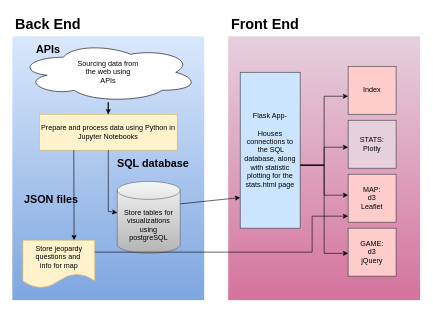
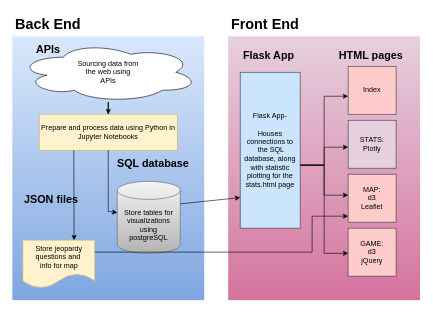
  <mxCell id="0" />
  <mxCell id="1" parent="0" />
  <mxCell id="2" value="" style="rounded=0;whiteSpace=wrap;html=1;strokeColor=none;fillColor=#dae8fc;gradientColor=#7ea6e0;" parent="1" vertex="1"><mxGeometry x="20" y="60" width="320" height="440" as="geometry" /></mxCell>
  <mxCell id="3" value="" style="rounded=0;whiteSpace=wrap;html=1;strokeColor=none;fillColor=#e6d0de;gradientColor=#d5739d;" parent="1" vertex="1"><mxGeometry x="380" y="60" width="320" height="440" as="geometry" /></mxCell>
  <mxCell id="4" value="&lt;h1&gt;Back End&lt;/h1&gt;" style="text;html=1;strokeColor=none;fillColor=none;spacing=5;spacingTop=-20;whiteSpace=wrap;overflow=hidden;rounded=0;" parent="1" vertex="1"><mxGeometry x="20" y="20" width="130" height="50" as="geometry" /></mxCell>
  <mxCell id="5" value="&lt;h1&gt;Front End&lt;/h1&gt;" style="text;html=1;strokeColor=none;fillColor=none;spacing=5;spacingTop=-20;whiteSpace=wrap;overflow=hidden;rounded=0;" parent="1" vertex="1"><mxGeometry x="380" y="20" width="130" height="50" as="geometry" /></mxCell>
  <mxCell id="6" value="" style="edgeStyle=orthogonalEdgeStyle;rounded=0;orthogonalLoop=1;jettySize=auto;html=1;" parent="1" source="9" target="7" edge="1"><mxGeometry relative="1" as="geometry" /></mxCell>
  <mxCell id="7" value="Prepare and process data using Python in Jupyter Notebooks" style="rounded=0;whiteSpace=wrap;html=1;strokeColor=#d6b656;fillColor=#fff2cc;" parent="1" vertex="1"><mxGeometry x="65" y="190" width="230" height="60" as="geometry" /></mxCell>
  <mxCell id="8" value="Store tables for visualizations using &lt;br&gt;postgreSQL" style="shape=cylinder3;whiteSpace=wrap;html=1;boundedLbl=1;backgroundOutline=1;size=15;strokeColor=#666666;fillColor=#f5f5f5;gradientColor=#b3b3b3;" parent="1" vertex="1"><mxGeometry x="195" y="302" width="105" height="120" as="geometry" /></mxCell>
  <mxCell id="9" value="Sourcing data from&lt;br&gt;the web using&lt;br&gt;APIs" style="ellipse;shape=cloud;whiteSpace=wrap;html=1;" parent="1" vertex="1"><mxGeometry x="30" y="70" width="300" height="100" as="geometry" /></mxCell>
  <mxCell id="10" value="Flask App-&lt;br&gt;&lt;br&gt;Houses connections to&lt;br&gt;&amp;nbsp;the SQL database, along with statistic plotting for the stats.html page" style="rounded=0;whiteSpace=wrap;html=1;strokeColor=#36393d;fillColor=#cce5ff;" parent="1" vertex="1"><mxGeometry x="400" y="120" width="100" height="260" as="geometry" /></mxCell>
  <mxCell id="11" value="Index" style="whiteSpace=wrap;html=1;aspect=fixed;strokeColor=#36393d;fillColor=#ffcccc;" parent="1" vertex="1"><mxGeometry x="580" y="110" width="80" height="80" as="geometry" /></mxCell>
  <mxCell id="12" value="GAME:&lt;br&gt;d3&lt;br&gt;jQuery" style="whiteSpace=wrap;html=1;aspect=fixed;strokeColor=#36393d;fillColor=#ffcccc;" parent="1" vertex="1"><mxGeometry x="580" y="380" width="80" height="80" as="geometry" /></mxCell>
  <mxCell id="13" value="" style="edgeStyle=orthogonalEdgeStyle;rounded=0;orthogonalLoop=1;jettySize=auto;html=1;" parent="1" edge="1"><mxGeometry relative="1" as="geometry"><mxPoint x="500" y="275" as="sourcePoint" /><mxPoint x="580" y="245" as="targetPoint" /><Array as="points"><mxPoint x="540" y="275" /><mxPoint x="540" y="245" /></Array></mxGeometry></mxCell>
  <mxCell id="14" value="STATS:&lt;br&gt;Plotly" style="whiteSpace=wrap;html=1;aspect=fixed;strokeColor=#36393d;fillColor=#e6d0de;" parent="1" vertex="1"><mxGeometry x="580" y="200" width="80" height="80" as="geometry" /></mxCell>
  <mxCell id="15" value="" style="edgeStyle=orthogonalEdgeStyle;rounded=0;orthogonalLoop=1;jettySize=auto;html=1;" parent="1" source="10" target="16" edge="1"><mxGeometry relative="1" as="geometry"><Array as="points"><mxPoint x="540" y="275" /><mxPoint x="540" y="325" /></Array></mxGeometry></mxCell>
  <mxCell id="16" value="MAP:&lt;br&gt;d3&lt;br&gt;Leaflet" style="whiteSpace=wrap;html=1;aspect=fixed;strokeColor=#36393d;fillColor=#ffcccc;" parent="1" vertex="1"><mxGeometry x="580" y="290" width="80" height="80" as="geometry" /></mxCell>
+ <mxCell id="17" value="&lt;h1&gt;&lt;font style=&quot;font-size: 18px;&quot;&gt;HTML pages&lt;/font&gt;&lt;/h1&gt;" style="text;html=1;strokeColor=none;fillColor=none;spacing=5;spacingTop=-20;whiteSpace=wrap;overflow=hidden;rounded=0;" parent="1" vertex="1"><mxGeometry x="560" y="70" width="130" height="40" as="geometry" /></mxCell>
  <mxCell id="18" value="&lt;h1&gt;&lt;font style=&quot;font-size: 18px;&quot;&gt;SQL database&lt;/font&gt;&lt;/h1&gt;" style="text;html=1;strokeColor=none;fillColor=none;spacing=5;spacingTop=-20;whiteSpace=wrap;overflow=hidden;rounded=0;" parent="1" vertex="1"><mxGeometry x="190" y="250" width="130" height="40" as="geometry" /></mxCell>
+ <mxCell id="19" value="&lt;h1&gt;&lt;font style=&quot;font-size: 18px;&quot;&gt;Flask App&lt;/font&gt;&lt;/h1&gt;" style="text;html=1;strokeColor=none;fillColor=none;spacing=5;spacingTop=-20;whiteSpace=wrap;overflow=hidden;rounded=0;" parent="1" vertex="1"><mxGeometry x="400" y="70" width="110" height="40" as="geometry" /></mxCell>
  <mxCell id="20" value="&lt;h1&gt;&lt;font style=&quot;font-size: 18px;&quot;&gt;APIs&lt;/font&gt;&lt;/h1&gt;" style="text;html=1;strokeColor=none;fillColor=none;spacing=5;spacingTop=-20;whiteSpace=wrap;overflow=hidden;rounded=0;" parent="1" vertex="1"><mxGeometry x="55" y="60" width="60" height="40" as="geometry" /></mxCell>
  <mxCell id="21" value="Store jeopardy questions and&amp;nbsp;&lt;br&gt;info for map" style="shape=document;whiteSpace=wrap;html=1;boundedLbl=1;strokeColor=#d6b656;fillColor=#fff2cc;" parent="1" vertex="1"><mxGeometry x="37.5" y="400" width="120" height="80" as="geometry" /></mxCell>
  <mxCell id="22" value="" style="endArrow=classic;html=1;rounded=0;entryX=1.01;entryY=0.588;entryDx=0;entryDy=0;entryPerimeter=0;" edge="1" parent="1"><mxGeometry width="50" height="50" relative="1" as="geometry"><mxPoint x="501" y="274.88" as="sourcePoint" /><mxPoint x="580" y="422" as="targetPoint" /><Array as="points"><mxPoint x="540" y="275" /><mxPoint x="540" y="332" /><mxPoint x="540" y="422" /></Array></mxGeometry></mxCell>
  <mxCell id="23" value="" style="endArrow=classic;html=1;rounded=0;entryX=1;entryY=0.596;entryDx=0;entryDy=0;entryPerimeter=0;exitX=1;exitY=0.596;exitDx=0;exitDy=0;exitPerimeter=0;" edge="1" parent="1" source="10"><mxGeometry width="50" height="50" relative="1" as="geometry"><mxPoint x="630" y="110" as="sourcePoint" /><mxPoint x="580" y="160" as="targetPoint" /><Array as="points"><mxPoint x="540" y="275" /><mxPoint x="540" y="160" /></Array></mxGeometry></mxCell>
  <mxCell id="24" value="&lt;h1&gt;&lt;font style=&quot;font-size: 18px;&quot;&gt;JSON files&lt;/font&gt;&lt;/h1&gt;" style="text;html=1;strokeColor=none;fillColor=none;spacing=5;spacingTop=-20;whiteSpace=wrap;overflow=hidden;rounded=0;" vertex="1" parent="1"><mxGeometry x="35" y="310" width="130" height="40" as="geometry" /></mxCell>
  <mxCell id="25" value="" style="endArrow=classic;html=1;rounded=0;entryX=0;entryY=0.804;entryDx=0;entryDy=0;exitX=1;exitY=0;exitDx=0;exitDy=37.5;exitPerimeter=0;entryPerimeter=0;" edge="1" parent="1" source="8" target="10"><mxGeometry width="50" height="50" relative="1" as="geometry"><mxPoint x="330" y="410" as="sourcePoint" /><mxPoint x="380" y="360" as="targetPoint" /></mxGeometry></mxCell>
  <mxCell id="26" value="" style="endArrow=classic;html=1;rounded=0;" edge="1" parent="1" target="8"><mxGeometry width="50" height="50" relative="1" as="geometry"><mxPoint x="180" y="250" as="sourcePoint" /><mxPoint x="230" y="200" as="targetPoint" /><Array as="points"><mxPoint x="180" y="352" /></Array></mxGeometry></mxCell>
  <mxCell id="27" value="" style="endArrow=classic;html=1;rounded=0;exitX=1;exitY=0.25;exitDx=0;exitDy=0;" edge="1" parent="1" source="21"><mxGeometry width="50" height="50" relative="1" as="geometry"><mxPoint x="330" y="340" as="sourcePoint" /><mxPoint x="580" y="360" as="targetPoint" /><Array as="points"><mxPoint x="520" y="420" /><mxPoint x="520" y="360" /></Array></mxGeometry></mxCell>
  <mxCell id="28" value="" style="endArrow=classic;html=1;rounded=0;exitX=0.25;exitY=1;exitDx=0;exitDy=0;" edge="1" parent="1" source="7"><mxGeometry width="50" height="50" relative="1" as="geometry"><mxPoint x="330" y="340" as="sourcePoint" /><mxPoint x="123" y="400" as="targetPoint" /></mxGeometry></mxCell>
